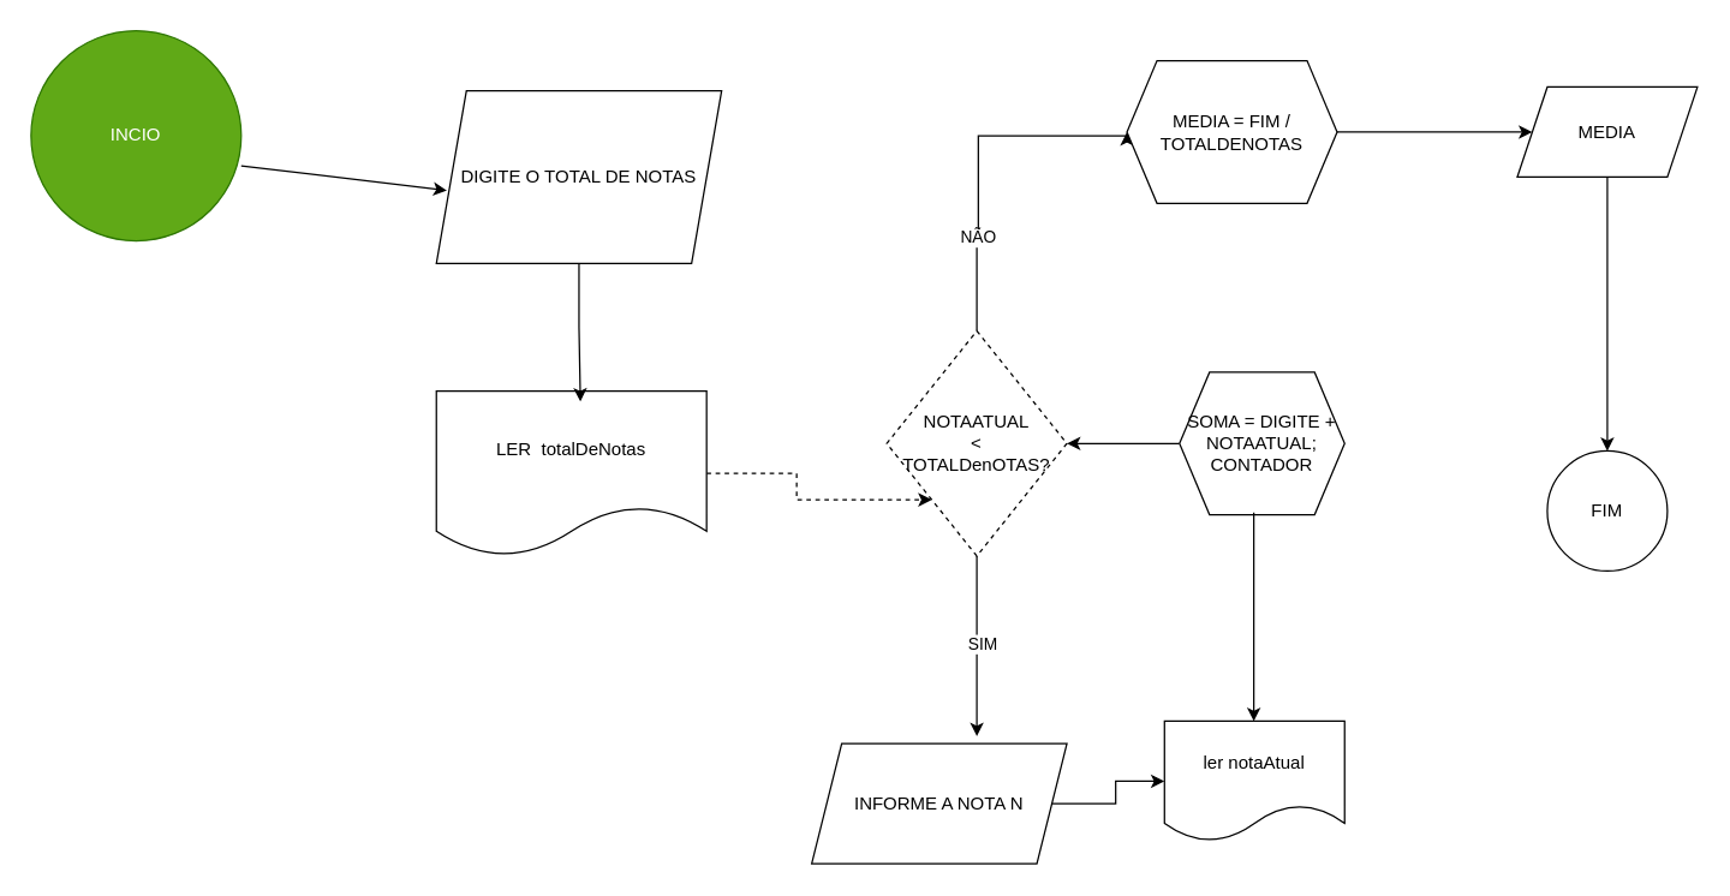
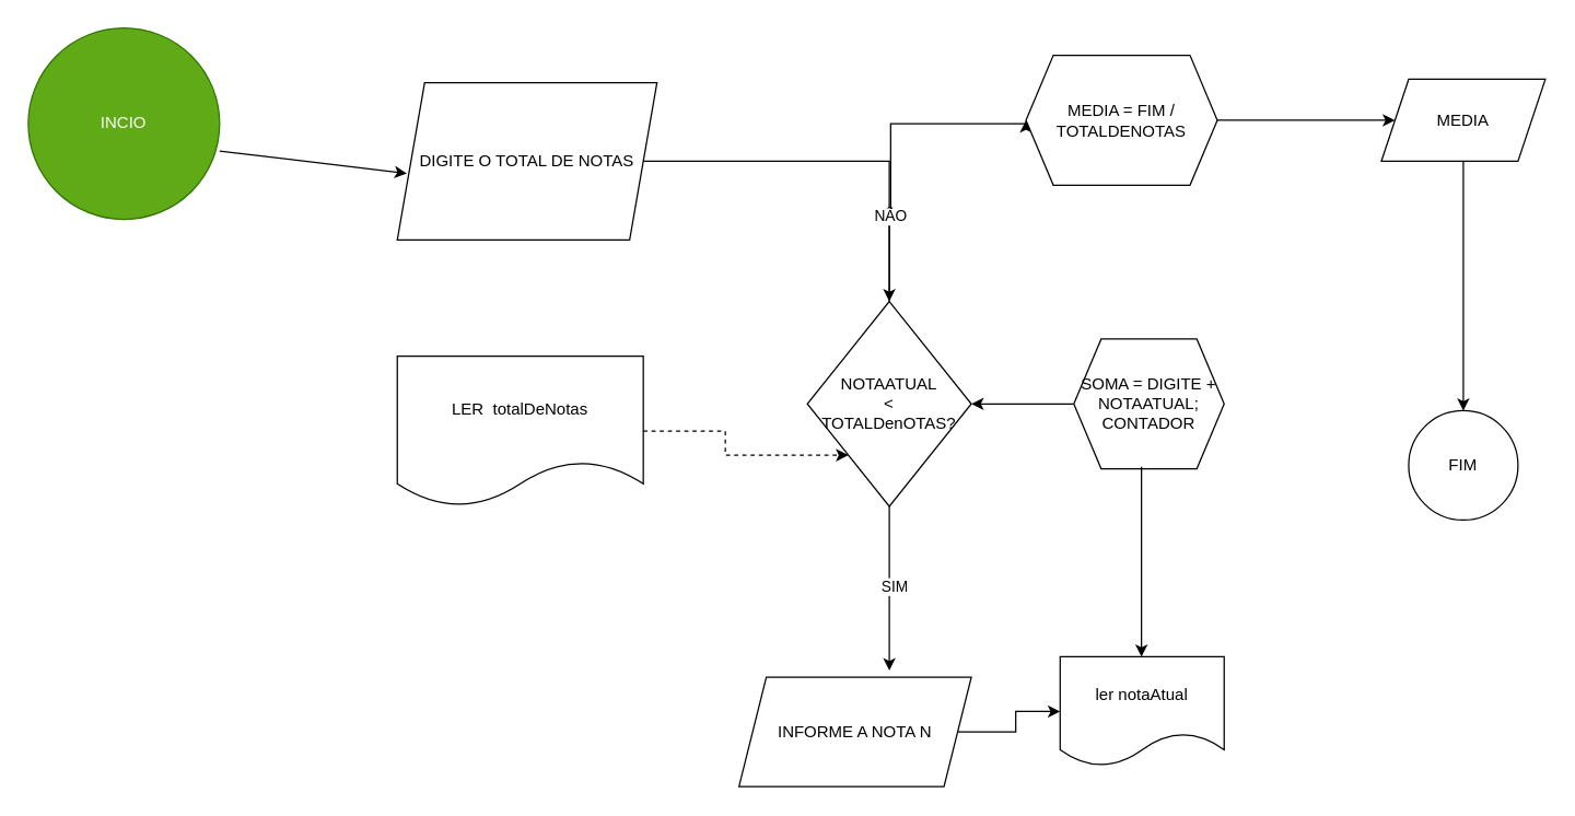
  <mxCell id="0" />
  <mxCell id="1" parent="0" />
  <mxCell id="2" value="INCIO" style="ellipse;whiteSpace=wrap;html=1;fillColor=#60a917;fontColor=#ffffff;strokeColor=#2D7600;" vertex="1" parent="1"><mxGeometry x="20" y="20" width="140" height="140" as="geometry" /></mxCell>
  <mxCell id="3" value="DIGITE O TOTAL DE NOTAS" style="shape=parallelogram;perimeter=parallelogramPerimeter;whiteSpace=wrap;html=1;fixedSize=1;" vertex="1" parent="1"><mxGeometry x="290" y="60" width="190" height="115" as="geometry" /></mxCell>
  <mxCell id="4" value="" style="endArrow=classic;html=1;rounded=0;entryX=0.037;entryY=0.578;entryDx=0;entryDy=0;entryPerimeter=0;" edge="1" parent="1" target="3"><mxGeometry width="50" height="50" relative="1" as="geometry"><mxPoint x="160" y="110" as="sourcePoint" /><mxPoint x="210" y="60" as="targetPoint" /></mxGeometry></mxCell>
  <mxCell id="5" style="edgeStyle=orthogonalEdgeStyle;rounded=0;orthogonalLoop=1;jettySize=auto;html=1;entryX=0;entryY=1;entryDx=0;entryDy=0;dashed=1;" edge="1" parent="1" source="6" target="12"><mxGeometry relative="1" as="geometry" /></mxCell>
  <mxCell id="6" value="LER&amp;nbsp; totalDeNotas" style="shape=document;whiteSpace=wrap;html=1;boundedLbl=1;" vertex="1" parent="1"><mxGeometry x="290" y="260" width="180" height="110" as="geometry" /></mxCell>
- <mxCell id="7" style="edgeStyle=orthogonalEdgeStyle;rounded=0;orthogonalLoop=1;jettySize=auto;html=1;entryX=0.533;entryY=0.064;entryDx=0;entryDy=0;entryPerimeter=0;" edge="1" parent="1" source="3" target="6"><mxGeometry relative="1" as="geometry" /></mxCell>
+ <mxCell id="7" style="edgeStyle=orthogonalEdgeStyle;rounded=0;orthogonalLoop=1;jettySize=auto;html=1;" edge="1" parent="1" source="3" target="12"><mxGeometry relative="1" as="geometry" /></mxCell>
  <mxCell id="8" style="edgeStyle=orthogonalEdgeStyle;rounded=0;orthogonalLoop=1;jettySize=auto;html=1;exitX=0.5;exitY=0;exitDx=0;exitDy=0;entryX=0;entryY=0.5;entryDx=0;entryDy=0;" edge="1" parent="1" source="12" target="19"><mxGeometry relative="1" as="geometry"><mxPoint x="650" y="90" as="targetPoint" /><Array as="points"><mxPoint x="650" y="155" /><mxPoint x="651" y="155" /><mxPoint x="651" y="90" /></Array></mxGeometry></mxCell>
  <mxCell id="9" value="NÃO" style="edgeLabel;html=1;align=center;verticalAlign=middle;resizable=0;points=[];" vertex="1" connectable="0" parent="8"><mxGeometry x="-0.458" relative="1" as="geometry"><mxPoint as="offset" /></mxGeometry></mxCell>
  <mxCell id="10" style="edgeStyle=orthogonalEdgeStyle;rounded=0;orthogonalLoop=1;jettySize=auto;html=1;exitX=0.5;exitY=1;exitDx=0;exitDy=0;" edge="1" parent="1" source="12"><mxGeometry relative="1" as="geometry"><mxPoint x="650" y="490" as="targetPoint" /></mxGeometry></mxCell>
  <mxCell id="11" value="SIM" style="edgeLabel;html=1;align=center;verticalAlign=middle;resizable=0;points=[];" vertex="1" connectable="0" parent="10"><mxGeometry x="-0.037" y="3" relative="1" as="geometry"><mxPoint as="offset" /></mxGeometry></mxCell>
- <mxCell id="12" value="&lt;div&gt;NOTAATUAL&lt;/div&gt;&lt;div&gt;&amp;lt;&lt;/div&gt;&lt;div&gt;TOTALDenOTAS?&lt;/div&gt;" style="rhombus;whiteSpace=wrap;html=1;dashed=1;" vertex="1" parent="1"><mxGeometry x="590" y="220" width="120" height="150" as="geometry" /></mxCell>
+ <mxCell id="12" value="&lt;div&gt;NOTAATUAL&lt;/div&gt;&lt;div&gt;&amp;lt;&lt;/div&gt;&lt;div&gt;TOTALDenOTAS?&lt;/div&gt;" style="rhombus;whiteSpace=wrap;html=1;" vertex="1" parent="1"><mxGeometry x="590" y="220" width="120" height="150" as="geometry" /></mxCell>
  <mxCell id="13" style="edgeStyle=orthogonalEdgeStyle;rounded=0;orthogonalLoop=1;jettySize=auto;html=1;exitX=1;exitY=0.5;exitDx=0;exitDy=0;" edge="1" parent="1" source="14" target="15"><mxGeometry relative="1" as="geometry" /></mxCell>
  <mxCell id="14" value="INFORME A NOTA N" style="shape=parallelogram;perimeter=parallelogramPerimeter;whiteSpace=wrap;html=1;fixedSize=1;" vertex="1" parent="1"><mxGeometry x="540" y="495" width="170" height="80" as="geometry" /></mxCell>
  <mxCell id="15" value="&lt;div&gt;ler notaAtual&lt;/div&gt;" style="shape=document;whiteSpace=wrap;html=1;boundedLbl=1;" vertex="1" parent="1"><mxGeometry x="775" y="480" width="120" height="80" as="geometry" /></mxCell>
  <mxCell id="16" style="edgeStyle=orthogonalEdgeStyle;rounded=0;orthogonalLoop=1;jettySize=auto;html=1;entryX=1;entryY=0.5;entryDx=0;entryDy=0;" edge="1" parent="1" source="17" target="12"><mxGeometry relative="1" as="geometry" /></mxCell>
  <mxCell id="17" value="&lt;div&gt;SOMA = DIGITE + NOTAATUAL;&lt;/div&gt;&lt;div&gt;CONTADOR&lt;/div&gt;" style="shape=hexagon;perimeter=hexagonPerimeter2;whiteSpace=wrap;html=1;fixedSize=1;" vertex="1" parent="1"><mxGeometry x="785" y="247.5" width="110" height="95" as="geometry" /></mxCell>
  <mxCell id="18" style="edgeStyle=orthogonalEdgeStyle;rounded=0;orthogonalLoop=1;jettySize=auto;html=1;exitX=1;exitY=0.5;exitDx=0;exitDy=0;" edge="1" parent="1" source="19" target="21"><mxGeometry relative="1" as="geometry" /></mxCell>
  <mxCell id="19" value="MEDIA = FIM / TOTALDENOTAS" style="shape=hexagon;perimeter=hexagonPerimeter2;whiteSpace=wrap;html=1;fixedSize=1;" vertex="1" parent="1"><mxGeometry x="750" y="40" width="140" height="95" as="geometry" /></mxCell>
  <mxCell id="20" style="edgeStyle=orthogonalEdgeStyle;rounded=0;orthogonalLoop=1;jettySize=auto;html=1;exitX=0.5;exitY=1;exitDx=0;exitDy=0;" edge="1" parent="1" source="21"><mxGeometry relative="1" as="geometry"><mxPoint x="1070" y="300" as="targetPoint" /></mxGeometry></mxCell>
  <mxCell id="21" value="MEDIA" style="shape=parallelogram;perimeter=parallelogramPerimeter;whiteSpace=wrap;html=1;fixedSize=1;" vertex="1" parent="1"><mxGeometry x="1010" y="57.5" width="120" height="60" as="geometry" /></mxCell>
  <mxCell id="22" value="FIM" style="ellipse;whiteSpace=wrap;html=1;aspect=fixed;" vertex="1" parent="1"><mxGeometry x="1030" y="300" width="80" height="80" as="geometry" /></mxCell>
  <mxCell id="23" style="edgeStyle=orthogonalEdgeStyle;rounded=0;orthogonalLoop=1;jettySize=auto;html=1;exitX=0.5;exitY=1;exitDx=0;exitDy=0;entryX=0.5;entryY=0.113;entryDx=0;entryDy=0;entryPerimeter=0;" edge="1" parent="1"><mxGeometry relative="1" as="geometry"><mxPoint x="834.5" y="340.96" as="sourcePoint" /><mxPoint x="834.5" y="480" as="targetPoint" /></mxGeometry></mxCell>
